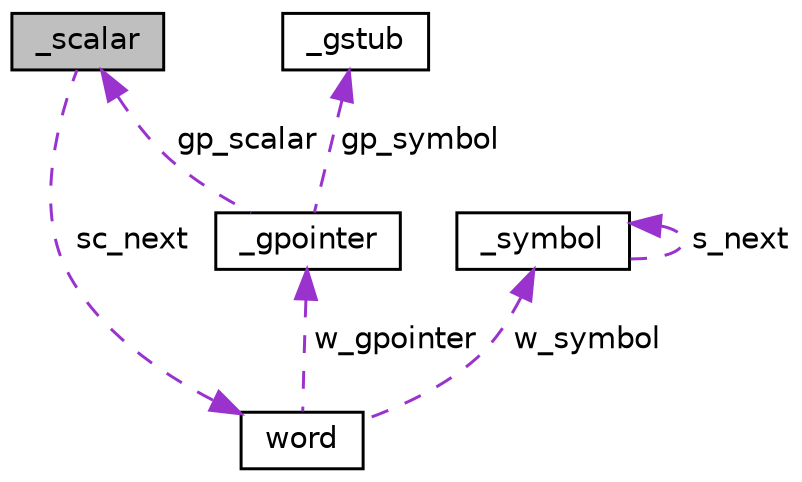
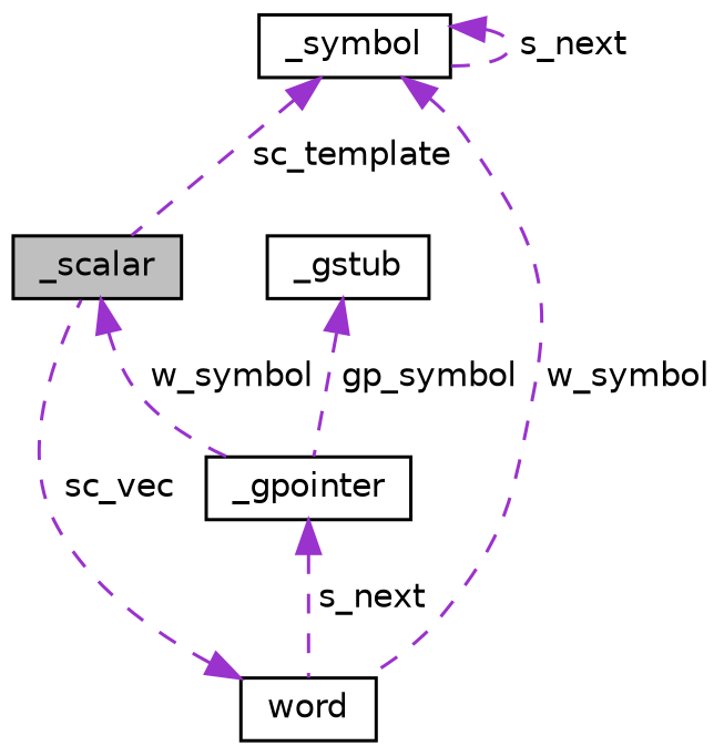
  digraph {
    node [color=black fillcolor=white fontname=Helvetica fontsize=10 shape=record style=filled]
    edge [color=darkorchid3 dir=back fontname=Helvetica fontsize=10 labelfontname=Helvetica labelfontsize=10 style=dashed]
    n1 [fillcolor=grey75 fontcolor=black height=0.2 label=_scalar width=0.4]
    n2 [height=0.2 label=_gpointer width=0.4]
    n3 [height=0.2 label=word width=0.4]
    n4 [height=0.2 label=_symbol width=0.4]
    n5 [height=0.2 label=_gstub width=0.4]
-   n1 -> n2 [label=" gp_scalar"]
-   n2 -> n3 [label=" w_gpointer"]
-   n3 -> n1 [label=" sc_next"]
+   n1 -> n2 [label=" w_symbol"]
+   n2 -> n3 [label=" s_next"]
+   n3 -> n1 [label=" sc_vec"]
+   n4 -> n1 [label=" sc_template"]
    n4 -> n3 [label=" w_symbol"]
    n4 -> n4 [label=" s_next"]
    n5 -> n2 [label=" gp_symbol"]
  }
